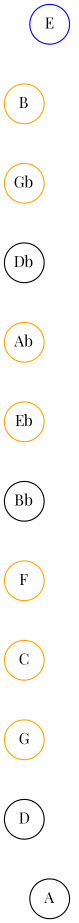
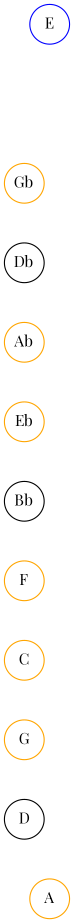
  graph {
    fontname="Playfair Display"
    mindist=.1
    node [color=orange fontname="Playfair Display" margin=0 shape=circle]
    edge [fontname="Playfair Display" style=invis]
    E [color=blue]
-   B
    Gb
    Db [color=""]
    Ab
    Eb
    Bb [color=""]
    F
    C
    G
    D [color=""]
-   A [color=""]
+   A
    subgraph sub_1 {
      E
-     B
      Gb
      Db
      Ab
      Eb
      Bb
      F
      C
      G
      D
      A
    }
-   E -- B
-   B -- Gb
    Gb -- Db
    Db -- Ab
    Ab -- Eb
    Eb -- Bb
    Bb -- F
    F -- C
    C -- G
    G -- D
    D -- A
    A -- E
  }
